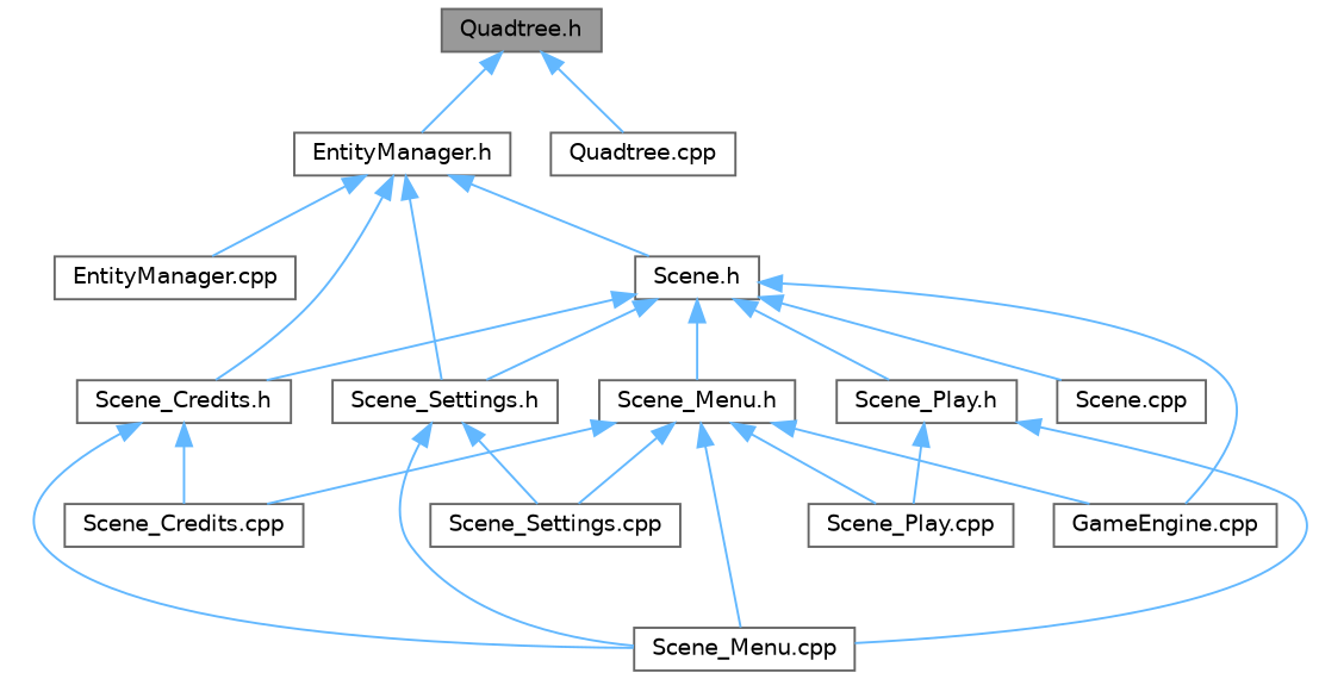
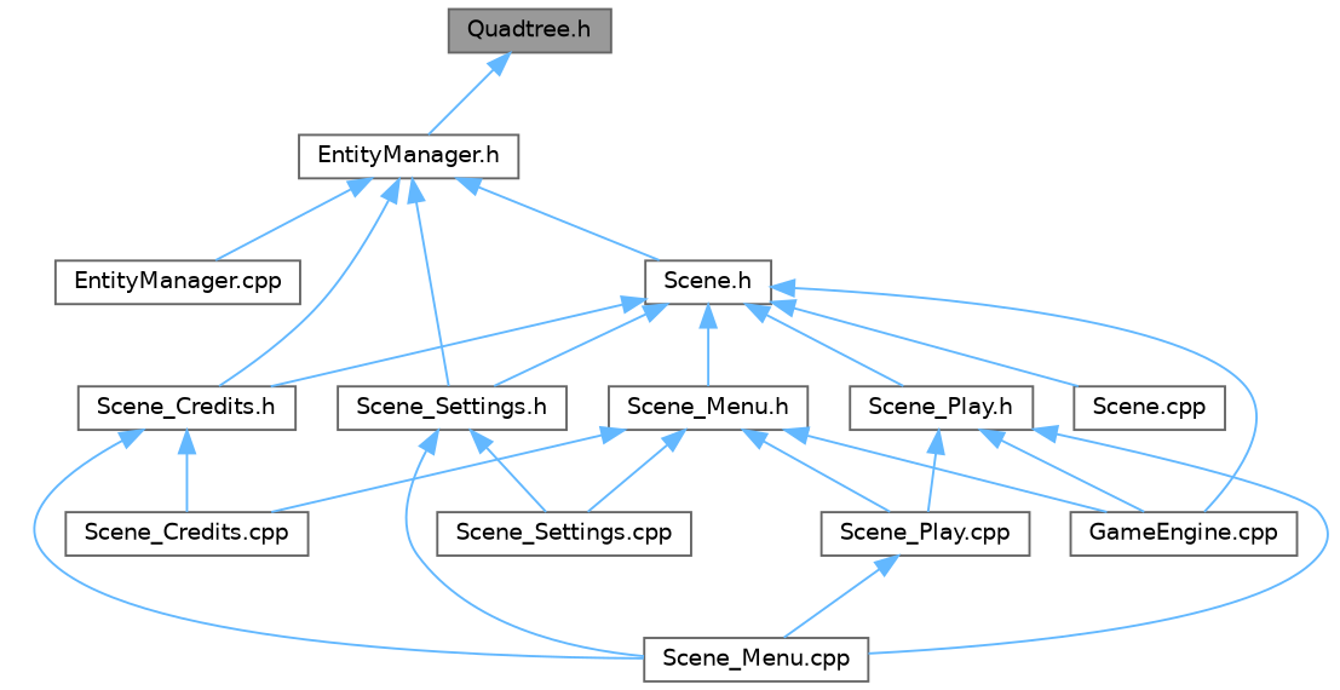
  digraph {
    node [color=grey40 fillcolor=white fontname=Helvetica fontsize=10 shape=box style=filled]
    edge [color=steelblue1 dir=back fontname=Helvetica fontsize=10 labelfontname=Helvetica labelfontsize=10 style=solid]
    n1 [color=gray40 fillcolor=grey60 fontcolor=black height=0.2 label="Quadtree.h" width=0.4]
    n2 [height=0.2 label="EntityManager.h" width=0.4]
-   n3 [height=0.2 label="Quadtree.cpp" width=0.4]
    n4 [height=0.2 label="EntityManager.cpp" width=0.4]
    n5 [height=0.2 label="Scene.h" width=0.4]
    n6 [height=0.2 label="Scene_Credits.h" width=0.4]
    n7 [height=0.2 label="Scene_Settings.h" width=0.4]
    n8 [height=0.2 label="Scene_Menu.h" width=0.4]
    n9 [height=0.2 label="GameEngine.cpp" width=0.4]
    n10 [height=0.2 label="Scene.cpp" width=0.4]
    n11 [height=0.2 label="Scene_Play.h" width=0.4]
    n12 [height=0.2 label="Scene_Credits.cpp" width=0.4]
    n13 [height=0.2 label="Scene_Menu.cpp" width=0.4]
    n14 [height=0.2 label="Scene_Play.cpp" width=0.4]
    n15 [height=0.2 label="Scene_Settings.cpp" width=0.4]
    n1 -> n2
-   n1 -> n3
    n2 -> n4
    n2 -> n5
    n2 -> n6
    n2 -> n7
    n5 -> n6
    n5 -> n7
    n5 -> n8
    n5 -> n9
    n5 -> n10
    n5 -> n11
    n6 -> n12
    n6 -> n13
    n7 -> n13
    n7 -> n15
    n8 -> n9
    n8 -> n12
-   n8 -> n13
+   n14 -> n13
    n8 -> n14
    n8 -> n15
+   n11 -> n9
    n11 -> n13
    n11 -> n14
  }
